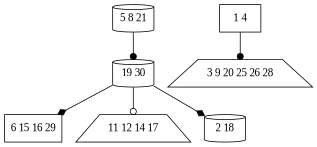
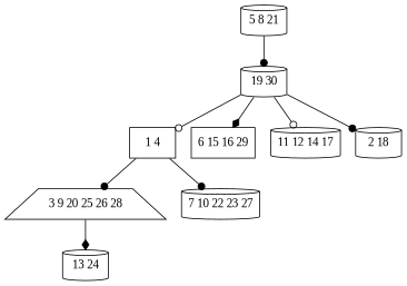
  digraph {
    fontname="Liberation Serif"
    node [fontname="Liberation Serif" shape=cylinder]
    edge [arrowhead=diamond fontname="Liberation Serif"]
    n1 [label="19 30"]
    n2 [label="1 4" shape=box]
    n3 [label="6 15 16 29" shape=box]
-   n4 [label="11 12 14 17" shape=trapezium]
+   n4 [label="11 12 14 17"]
    n5 [label="2 18"]
    n6 [label="3 9 20 25 26 28" shape=trapezium]
+   n7 [label="7 10 22 23 27"]
    n8 [label="5 8 21"]
+   n9 [label="13 24"]
+   n1 -> n2 [arrowhead=odot]
    n1 -> n3
    n1 -> n4 [arrowhead=odot]
-   n1 -> n5
+   n1 -> n5 [arrowhead=dot]
    n2 -> n6 [arrowhead=dot]
+   n2 -> n7 [arrowhead=dot]
+   n6 -> n9
    n8 -> n1 [arrowhead=dot]
  }
